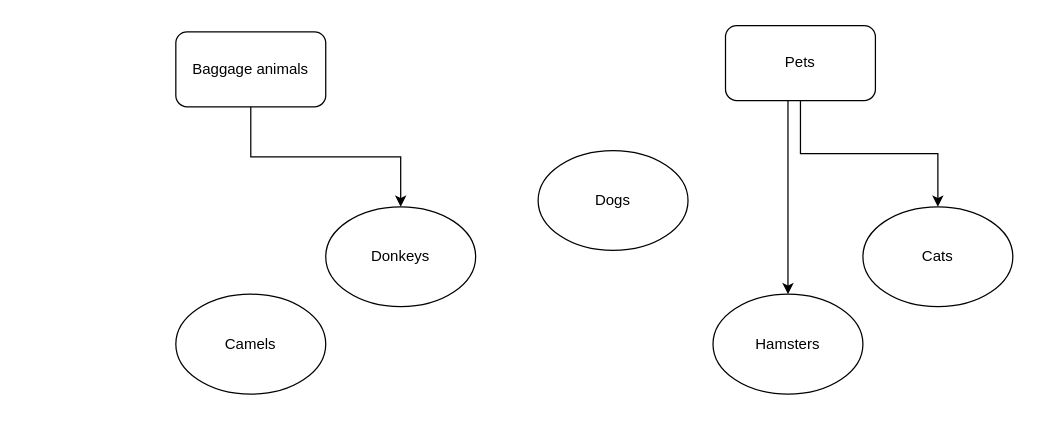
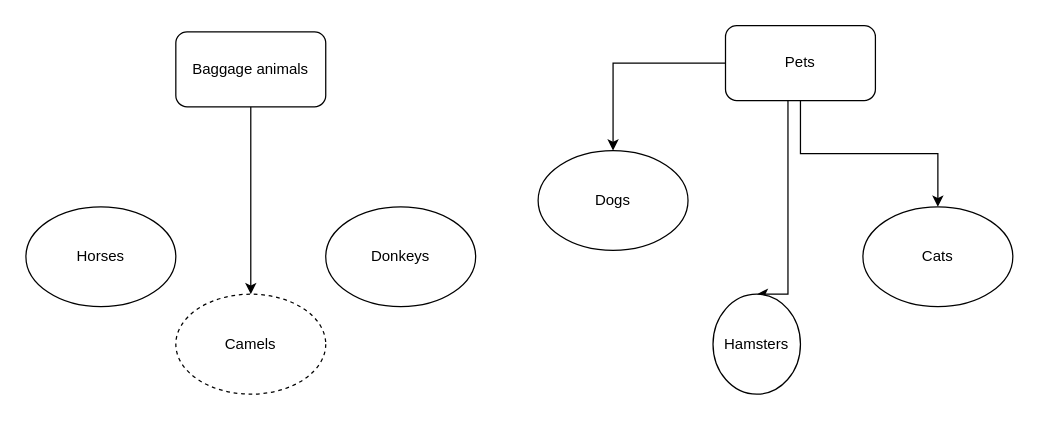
  <mxCell id="0" />
  <mxCell id="1" parent="0" />
- <mxCell id="3" style="edgeStyle=orthogonalEdgeStyle;rounded=0;orthogonalLoop=1;jettySize=auto;html=1;entryX=0.5;entryY=0;entryDx=0;entryDy=0;" edge="1" parent="1" source="4" target="11"><mxGeometry relative="1" as="geometry" /></mxCell>
+ <mxCell id="2" style="edgeStyle=orthogonalEdgeStyle;rounded=0;orthogonalLoop=1;jettySize=auto;html=1;entryX=0.5;entryY=0;entryDx=0;entryDy=0;" edge="1" parent="1" source="4" target="10"><mxGeometry relative="1" as="geometry" /></mxCell>
  <mxCell id="4" value="Baggage animals" style="rounded=1;whiteSpace=wrap;html=1;" vertex="1" parent="1"><mxGeometry x="140" y="25" width="120" height="60" as="geometry" /></mxCell>
  <mxCell id="5" value="" style="edgeStyle=orthogonalEdgeStyle;rounded=0;orthogonalLoop=1;jettySize=auto;html=1;entryX=0.5;entryY=0;entryDx=0;entryDy=0;" edge="1" parent="1" source="8" target="13"><mxGeometry relative="1" as="geometry"><mxPoint x="630" y="195" as="targetPoint" /><Array as="points"><mxPoint x="630" y="125" /><mxPoint x="630" y="125" /></Array></mxGeometry></mxCell>
+ <mxCell id="6" style="edgeStyle=orthogonalEdgeStyle;rounded=0;orthogonalLoop=1;jettySize=auto;html=1;" edge="1" parent="1" source="8" target="12"><mxGeometry relative="1" as="geometry" /></mxCell>
  <mxCell id="7" style="edgeStyle=orthogonalEdgeStyle;rounded=0;orthogonalLoop=1;jettySize=auto;html=1;entryX=0.5;entryY=0;entryDx=0;entryDy=0;" edge="1" parent="1" source="8" target="14"><mxGeometry relative="1" as="geometry" /></mxCell>
  <mxCell id="8" value="Pets" style="rounded=1;whiteSpace=wrap;html=1;" vertex="1" parent="1"><mxGeometry x="580" y="20" width="120" height="60" as="geometry" /></mxCell>
- <mxCell id="10" value="Camels" style="ellipse;whiteSpace=wrap;html=1;" vertex="1" parent="1"><mxGeometry x="140" y="235" width="120" height="80" as="geometry" /></mxCell>
+ <mxCell id="9" value="Horses" style="ellipse;whiteSpace=wrap;html=1;" vertex="1" parent="1"><mxGeometry x="20" y="165" width="120" height="80" as="geometry" /></mxCell>
+ <mxCell id="10" value="Camels" style="ellipse;whiteSpace=wrap;html=1;dashed=1;" vertex="1" parent="1"><mxGeometry x="140" y="235" width="120" height="80" as="geometry" /></mxCell>
  <mxCell id="11" value="Donkeys" style="ellipse;whiteSpace=wrap;html=1;" vertex="1" parent="1"><mxGeometry x="260" y="165" width="120" height="80" as="geometry" /></mxCell>
  <mxCell id="12" value="Dogs" style="ellipse;whiteSpace=wrap;html=1;" vertex="1" parent="1"><mxGeometry x="430" y="120" width="120" height="80" as="geometry" /></mxCell>
- <mxCell id="13" value="Hamsters" style="ellipse;whiteSpace=wrap;html=1;" vertex="1" parent="1"><mxGeometry x="570" y="235" width="120" height="80" as="geometry" /></mxCell>
+ <mxCell id="13" value="Hamsters" style="ellipse;whiteSpace=wrap;html=1;" vertex="1" parent="1"><mxGeometry x="570" y="235" width="70" height="80" as="geometry" /></mxCell>
  <mxCell id="14" value="Cats" style="ellipse;whiteSpace=wrap;html=1;" vertex="1" parent="1"><mxGeometry x="690" y="165" width="120" height="80" as="geometry" /></mxCell>
